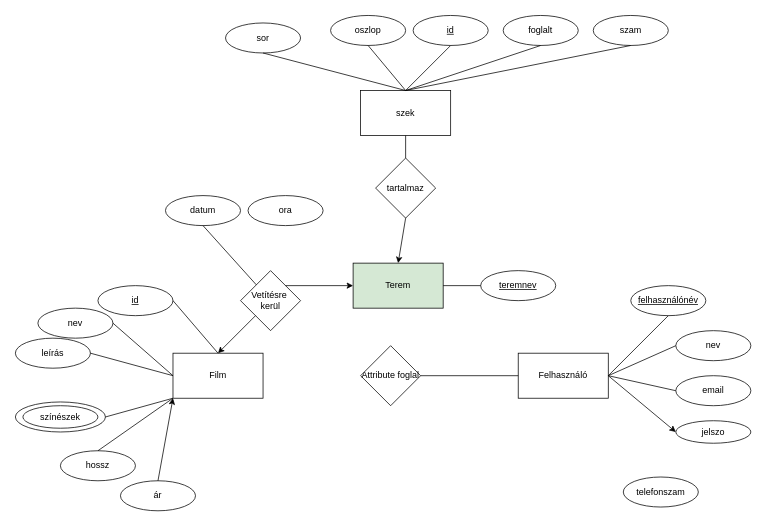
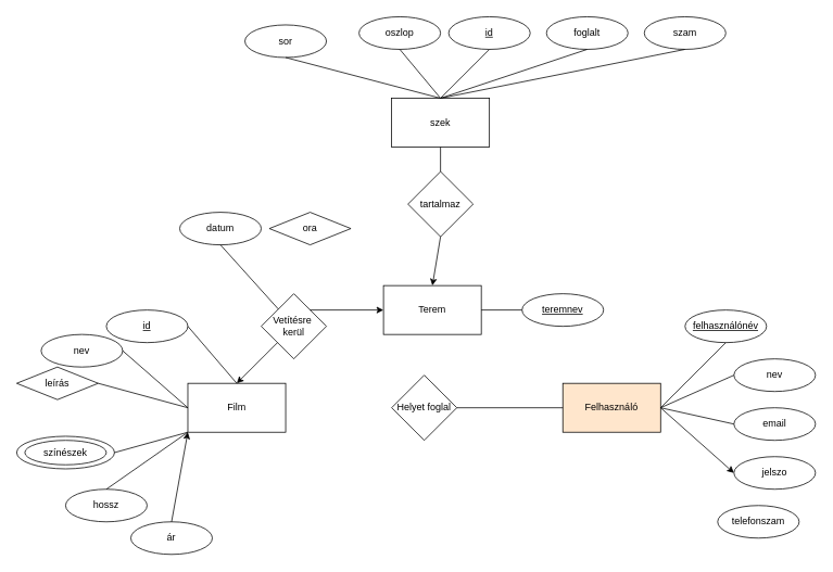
  <mxCell id="0" />
  <mxCell id="1" parent="0" />
  <mxCell id="2" value="Attribute" style="ellipse;whiteSpace=wrap;html=1;align=center;" vertex="1" parent="1"><mxGeometry x="20" y="535" width="120" height="40" as="geometry" /></mxCell>
  <mxCell id="3" value="Film" style="rounded=0;whiteSpace=wrap;html=1;" parent="1" vertex="1"><mxGeometry x="230" y="470" width="120" height="60" as="geometry" /></mxCell>
- <mxCell id="4" value="Felhasználó" style="rounded=0;whiteSpace=wrap;html=1;" parent="1" vertex="1"><mxGeometry x="690" y="470" width="120" height="60" as="geometry" /></mxCell>
+ <mxCell id="4" value="Felhasználó" style="rounded=0;whiteSpace=wrap;html=1;fillColor=#ffe6cc;" parent="1" vertex="1"><mxGeometry x="690" y="470" width="120" height="60" as="geometry" /></mxCell>
  <mxCell id="5" value="email" style="ellipse;whiteSpace=wrap;html=1;align=center;" parent="1" vertex="1"><mxGeometry x="900" y="500" width="100" height="40" as="geometry" /></mxCell>
  <mxCell id="6" value="&lt;u&gt;felhasználónév&lt;/u&gt;" style="ellipse;whiteSpace=wrap;html=1;align=center;" parent="1" vertex="1"><mxGeometry x="840" y="380" width="100" height="40" as="geometry" /></mxCell>
  <mxCell id="7" value="nev" style="ellipse;whiteSpace=wrap;html=1;align=center;" parent="1" vertex="1"><mxGeometry x="900" y="440" width="100" height="40" as="geometry" /></mxCell>
- <mxCell id="8" value="jelszo" style="ellipse;whiteSpace=wrap;html=1;align=center;" parent="1" vertex="1"><mxGeometry x="900" y="560" width="100" height="30" as="geometry" /></mxCell>
- <mxCell id="9" value="telefonszam" style="ellipse;whiteSpace=wrap;html=1;align=center;" parent="1" vertex="1"><mxGeometry x="830" y="635" width="100" height="40" as="geometry" /></mxCell>
+ <mxCell id="8" value="jelszo" style="ellipse;whiteSpace=wrap;html=1;align=center;" parent="1" vertex="1"><mxGeometry x="900" y="560" width="100" height="40" as="geometry" /></mxCell>
+ <mxCell id="9" value="telefonszam" style="ellipse;whiteSpace=wrap;html=1;align=center;" parent="1" vertex="1"><mxGeometry x="880" y="620" width="100" height="40" as="geometry" /></mxCell>
  <mxCell id="10" value="" style="endArrow=none;html=1;rounded=0;entryX=0.5;entryY=1;entryDx=0;entryDy=0;exitX=1;exitY=0.5;exitDx=0;exitDy=0;" parent="1" source="4" target="6" edge="1"><mxGeometry width="50" height="50" relative="1" as="geometry"><mxPoint x="680" y="570" as="sourcePoint" /><mxPoint x="730" y="520" as="targetPoint" /></mxGeometry></mxCell>
  <mxCell id="11" value="" style="endArrow=none;html=1;rounded=0;entryX=0;entryY=0.5;entryDx=0;entryDy=0;exitX=1;exitY=0.5;exitDx=0;exitDy=0;" parent="1" source="4" target="7" edge="1"><mxGeometry width="50" height="50" relative="1" as="geometry"><mxPoint x="680" y="570" as="sourcePoint" /><mxPoint x="730" y="520" as="targetPoint" /></mxGeometry></mxCell>
  <mxCell id="12" value="" style="endArrow=none;html=1;rounded=0;entryX=0;entryY=0.5;entryDx=0;entryDy=0;exitX=1;exitY=0.5;exitDx=0;exitDy=0;" parent="1" source="4" target="5" edge="1"><mxGeometry width="50" height="50" relative="1" as="geometry"><mxPoint x="680" y="570" as="sourcePoint" /><mxPoint x="730" y="520" as="targetPoint" /></mxGeometry></mxCell>
  <mxCell id="13" value="" style="endArrow=classic;html=1;rounded=0;entryX=0;entryY=0.5;entryDx=0;entryDy=0;exitX=1;exitY=0.5;exitDx=0;exitDy=0;" parent="1" source="4" target="8" edge="1"><mxGeometry width="50" height="50" relative="1" as="geometry"><mxPoint x="680" y="570" as="sourcePoint" /><mxPoint x="730" y="520" as="targetPoint" /></mxGeometry></mxCell>
  <mxCell id="14" value="&lt;u&gt;id&lt;/u&gt;" style="ellipse;whiteSpace=wrap;html=1;align=center;" parent="1" vertex="1"><mxGeometry x="130" y="380" width="100" height="40" as="geometry" /></mxCell>
  <mxCell id="15" value="nev" style="ellipse;whiteSpace=wrap;html=1;align=center;" parent="1" vertex="1"><mxGeometry x="50" y="410" width="100" height="40" as="geometry" /></mxCell>
- <mxCell id="16" value="leírás" style="ellipse;whiteSpace=wrap;html=1;align=center;" parent="1" vertex="1"><mxGeometry x="20" y="450" width="100" height="40" as="geometry" /></mxCell>
+ <mxCell id="16" value="leírás" style="rhombus;whiteSpace=wrap;html=1;align=center;" parent="1" vertex="1"><mxGeometry x="20" y="450" width="100" height="40" as="geometry" /></mxCell>
  <mxCell id="17" value="színészek" style="ellipse;whiteSpace=wrap;html=1;align=center;perimeterSpacing=2;strokeColor=default;" parent="1" vertex="1"><mxGeometry x="30" y="540" width="100" height="30" as="geometry" /></mxCell>
  <mxCell id="18" value="hossz" style="ellipse;whiteSpace=wrap;html=1;align=center;" parent="1" vertex="1"><mxGeometry x="80" y="600" width="100" height="40" as="geometry" /></mxCell>
  <mxCell id="19" value="" style="endArrow=none;html=1;rounded=0;exitX=0.5;exitY=0;exitDx=0;exitDy=0;entryX=0;entryY=1;entryDx=0;entryDy=0;" parent="1" source="18" target="3" edge="1"><mxGeometry width="50" height="50" relative="1" as="geometry"><mxPoint x="190" y="610" as="sourcePoint" /><mxPoint x="590" y="540" as="targetPoint" /></mxGeometry></mxCell>
  <mxCell id="20" value="" style="endArrow=none;html=1;rounded=0;entryX=0;entryY=1;entryDx=0;entryDy=0;exitX=1;exitY=0.5;exitDx=0;exitDy=0;" parent="1" source="2" target="3" edge="1"><mxGeometry width="50" height="50" relative="1" as="geometry"><mxPoint x="160" y="550" as="sourcePoint" /><mxPoint x="580" y="540" as="targetPoint" /></mxGeometry></mxCell>
  <mxCell id="21" value="" style="endArrow=none;html=1;rounded=0;exitX=1;exitY=0.5;exitDx=0;exitDy=0;entryX=0;entryY=0.5;entryDx=0;entryDy=0;" parent="1" source="16" target="3" edge="1"><mxGeometry width="50" height="50" relative="1" as="geometry"><mxPoint x="530" y="590" as="sourcePoint" /><mxPoint x="580" y="540" as="targetPoint" /></mxGeometry></mxCell>
  <mxCell id="22" value="" style="endArrow=none;html=1;rounded=0;exitX=1;exitY=0.5;exitDx=0;exitDy=0;entryX=0;entryY=0.5;entryDx=0;entryDy=0;" parent="1" source="15" target="3" edge="1"><mxGeometry width="50" height="50" relative="1" as="geometry"><mxPoint x="530" y="590" as="sourcePoint" /><mxPoint x="580" y="540" as="targetPoint" /></mxGeometry></mxCell>
  <mxCell id="23" value="" style="endArrow=none;html=1;rounded=0;exitX=1;exitY=0.5;exitDx=0;exitDy=0;entryX=0.5;entryY=0;entryDx=0;entryDy=0;" parent="1" source="14" target="3" edge="1"><mxGeometry width="50" height="50" relative="1" as="geometry"><mxPoint x="530" y="590" as="sourcePoint" /><mxPoint x="580" y="540" as="targetPoint" /></mxGeometry></mxCell>
  <mxCell id="24" value="ár" style="ellipse;whiteSpace=wrap;html=1;align=center;" parent="1" vertex="1"><mxGeometry x="160" y="640" width="100" height="40" as="geometry" /></mxCell>
  <mxCell id="25" value="" style="endArrow=classic;html=1;rounded=0;exitX=0.5;exitY=0;exitDx=0;exitDy=0;entryX=0;entryY=1;entryDx=0;entryDy=0;" parent="1" source="24" target="3" edge="1"><mxGeometry width="50" height="50" relative="1" as="geometry"><mxPoint x="530" y="590" as="sourcePoint" /><mxPoint x="580" y="540" as="targetPoint" /></mxGeometry></mxCell>
  <mxCell id="26" style="edgeStyle=orthogonalEdgeStyle;rounded=0;orthogonalLoop=1;jettySize=auto;html=1;exitX=0.5;exitY=1;exitDx=0;exitDy=0;" parent="1" source="16" target="16" edge="1"><mxGeometry relative="1" as="geometry" /></mxCell>
- <mxCell id="27" value="Attribute foglal" style="rhombus;whiteSpace=wrap;html=1;" parent="1" vertex="1"><mxGeometry x="480" y="460" width="80" height="80" as="geometry" /></mxCell>
+ <mxCell id="27" value="Helyet foglal" style="rhombus;whiteSpace=wrap;html=1;" parent="1" vertex="1"><mxGeometry x="480" y="460" width="80" height="80" as="geometry" /></mxCell>
  <mxCell id="28" value="Vetítésre&amp;nbsp;&lt;br&gt;kerül" style="rhombus;whiteSpace=wrap;html=1;" parent="1" vertex="1"><mxGeometry x="320" y="360" width="80" height="80" as="geometry" /></mxCell>
  <mxCell id="29" value="" style="endArrow=none;html=1;rounded=0;entryX=0;entryY=0.5;entryDx=0;entryDy=0;exitX=1;exitY=0.5;exitDx=0;exitDy=0;" parent="1" source="27" target="4" edge="1"><mxGeometry width="50" height="50" relative="1" as="geometry"><mxPoint x="530" y="590" as="sourcePoint" /><mxPoint x="580" y="540" as="targetPoint" /></mxGeometry></mxCell>
- <mxCell id="30" value="Terem" style="rounded=0;whiteSpace=wrap;html=1;fillColor=#d5e8d4;" parent="1" vertex="1"><mxGeometry x="470" y="350" width="120" height="60" as="geometry" /></mxCell>
+ <mxCell id="30" value="Terem" style="rounded=0;whiteSpace=wrap;html=1;" parent="1" vertex="1"><mxGeometry x="470" y="350" width="120" height="60" as="geometry" /></mxCell>
  <mxCell id="31" value="&lt;u&gt;teremnev&lt;/u&gt;" style="ellipse;whiteSpace=wrap;html=1;align=center;" parent="1" vertex="1"><mxGeometry x="640" y="360" width="100" height="40" as="geometry" /></mxCell>
  <mxCell id="32" value="" style="endArrow=none;html=1;rounded=0;entryX=0;entryY=0.5;entryDx=0;entryDy=0;exitX=1;exitY=0.5;exitDx=0;exitDy=0;" parent="1" source="30" target="31" edge="1"><mxGeometry width="50" height="50" relative="1" as="geometry"><mxPoint x="530" y="500" as="sourcePoint" /><mxPoint x="580" y="450" as="targetPoint" /></mxGeometry></mxCell>
- <mxCell id="33" value="ora" style="ellipse;whiteSpace=wrap;html=1;align=center;" parent="1" vertex="1"><mxGeometry x="330" y="260" width="100" height="40" as="geometry" /></mxCell>
+ <mxCell id="33" value="ora" style="rhombus;whiteSpace=wrap;html=1;align=center;" parent="1" vertex="1"><mxGeometry x="330" y="260" width="100" height="40" as="geometry" /></mxCell>
  <mxCell id="34" value="" style="endArrow=classic;html=1;rounded=0;exitX=0;exitY=1;exitDx=0;exitDy=0;entryX=0.5;entryY=0;entryDx=0;entryDy=0;" parent="1" source="28" target="3" edge="1"><mxGeometry width="50" height="50" relative="1" as="geometry"><mxPoint x="530" y="500" as="sourcePoint" /><mxPoint x="580" y="450" as="targetPoint" /></mxGeometry></mxCell>
  <mxCell id="35" value="" style="endArrow=classic;html=1;rounded=0;entryX=0;entryY=0.5;entryDx=0;entryDy=0;exitX=1;exitY=0;exitDx=0;exitDy=0;" parent="1" source="28" target="30" edge="1"><mxGeometry width="50" height="50" relative="1" as="geometry"><mxPoint x="530" y="500" as="sourcePoint" /><mxPoint x="580" y="450" as="targetPoint" /></mxGeometry></mxCell>
  <mxCell id="36" value="datum" style="ellipse;whiteSpace=wrap;html=1;align=center;" parent="1" vertex="1"><mxGeometry x="220" y="260" width="100" height="40" as="geometry" /></mxCell>
  <mxCell id="37" value="" style="endArrow=none;html=1;rounded=0;entryX=0.5;entryY=1;entryDx=0;entryDy=0;" parent="1" source="28" target="36" edge="1"><mxGeometry width="50" height="50" relative="1" as="geometry"><mxPoint x="530" y="500" as="sourcePoint" /><mxPoint x="580" y="450" as="targetPoint" /></mxGeometry></mxCell>
  <mxCell id="38" value="szek" style="rounded=0;whiteSpace=wrap;html=1;" parent="1" vertex="1"><mxGeometry x="480" y="120" width="120" height="60" as="geometry" /></mxCell>
  <mxCell id="39" value="&lt;u&gt;id&lt;/u&gt;" style="ellipse;whiteSpace=wrap;html=1;align=center;" parent="1" vertex="1"><mxGeometry x="550" y="20" width="100" height="40" as="geometry" /></mxCell>
  <mxCell id="40" value="sor" style="ellipse;whiteSpace=wrap;html=1;align=center;" parent="1" vertex="1"><mxGeometry x="300" y="30" width="100" height="40" as="geometry" /></mxCell>
  <mxCell id="41" value="oszlop&lt;span style=&quot;color: rgba(0, 0, 0, 0); font-family: monospace; font-size: 0px; text-align: start; text-wrap: nowrap;&quot;&gt;%3CmxGraphModel%3E%3Croot%3E%3CmxCell%20id%3D%220%22%2F%3E%3CmxCell%20id%3D%221%22%20parent%3D%220%22%2F%3E%3CmxCell%20id%3D%222%22%20value%3D%22nev%22%20style%3D%22ellipse%3BwhiteSpace%3Dwrap%3Bhtml%3D1%3Balign%3Dcenter%3B%22%20vertex%3D%221%22%20parent%3D%221%22%3E%3CmxGeometry%20x%3D%221200%22%20y%3D%22170%22%20width%3D%22100%22%20height%3D%2240%22%20as%3D%22geometry%22%2F%3E%3C%2FmxCell%3E%3C%2Froot%3E%3C%2FmxGraphModel%3E&lt;/span&gt;" style="ellipse;whiteSpace=wrap;html=1;align=center;" parent="1" vertex="1"><mxGeometry x="440" y="20" width="100" height="40" as="geometry" /></mxCell>
  <mxCell id="42" value="foglalt" style="ellipse;whiteSpace=wrap;html=1;align=center;" parent="1" vertex="1"><mxGeometry x="670" y="20" width="100" height="40" as="geometry" /></mxCell>
  <mxCell id="43" value="" style="endArrow=none;html=1;rounded=0;entryX=0.5;entryY=1;entryDx=0;entryDy=0;exitX=0.5;exitY=0;exitDx=0;exitDy=0;" parent="1" source="38" target="40" edge="1"><mxGeometry width="50" height="50" relative="1" as="geometry"><mxPoint x="480" y="300" as="sourcePoint" /><mxPoint x="530" y="250" as="targetPoint" /></mxGeometry></mxCell>
  <mxCell id="44" value="" style="endArrow=none;html=1;rounded=0;entryX=0.5;entryY=1;entryDx=0;entryDy=0;exitX=0.5;exitY=0;exitDx=0;exitDy=0;" parent="1" source="38" target="41" edge="1"><mxGeometry width="50" height="50" relative="1" as="geometry"><mxPoint x="550" y="150" as="sourcePoint" /><mxPoint x="530" y="250" as="targetPoint" /></mxGeometry></mxCell>
  <mxCell id="45" value="" style="endArrow=none;html=1;rounded=0;entryX=0.5;entryY=1;entryDx=0;entryDy=0;exitX=0.5;exitY=0;exitDx=0;exitDy=0;" parent="1" source="38" target="39" edge="1"><mxGeometry width="50" height="50" relative="1" as="geometry"><mxPoint x="480" y="300" as="sourcePoint" /><mxPoint x="530" y="250" as="targetPoint" /></mxGeometry></mxCell>
  <mxCell id="46" value="" style="endArrow=none;html=1;rounded=0;entryX=0.5;entryY=1;entryDx=0;entryDy=0;exitX=0.5;exitY=0;exitDx=0;exitDy=0;" parent="1" source="38" target="42" edge="1"><mxGeometry width="50" height="50" relative="1" as="geometry"><mxPoint x="480" y="300" as="sourcePoint" /><mxPoint x="530" y="250" as="targetPoint" /></mxGeometry></mxCell>
  <mxCell id="47" value="tartalmaz" style="rhombus;whiteSpace=wrap;html=1;" parent="1" vertex="1"><mxGeometry x="500" y="210" width="80" height="80" as="geometry" /></mxCell>
  <mxCell id="48" value="" style="endArrow=none;html=1;rounded=0;entryX=0.5;entryY=1;entryDx=0;entryDy=0;exitX=0.5;exitY=0;exitDx=0;exitDy=0;" parent="1" source="47" target="38" edge="1"><mxGeometry width="50" height="50" relative="1" as="geometry"><mxPoint x="480" y="250" as="sourcePoint" /><mxPoint x="530" y="200" as="targetPoint" /></mxGeometry></mxCell>
  <mxCell id="49" value="szam" style="ellipse;whiteSpace=wrap;html=1;align=center;" parent="1" vertex="1"><mxGeometry x="790" y="20" width="100" height="40" as="geometry" /></mxCell>
  <mxCell id="50" value="" style="endArrow=none;html=1;rounded=0;entryX=0.5;entryY=1;entryDx=0;entryDy=0;" parent="1" target="49" edge="1"><mxGeometry width="50" height="50" relative="1" as="geometry"><mxPoint x="540" y="120" as="sourcePoint" /><mxPoint x="540" y="230" as="targetPoint" /></mxGeometry></mxCell>
  <mxCell id="51" value="" style="endArrow=classic;html=1;rounded=0;entryX=0.5;entryY=0;entryDx=0;entryDy=0;exitX=0.5;exitY=1;exitDx=0;exitDy=0;" parent="1" source="47" target="30" edge="1"><mxGeometry width="50" height="50" relative="1" as="geometry"><mxPoint x="490" y="440" as="sourcePoint" /><mxPoint x="540" y="390" as="targetPoint" /></mxGeometry></mxCell>
